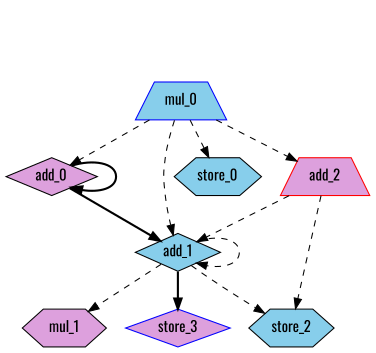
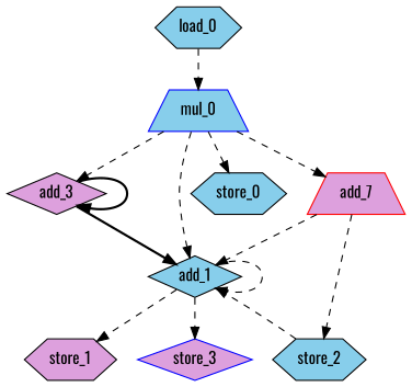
  digraph {
    fontname=Oswald
    node [color=black fillcolor=skyblue fontname=Oswald shape=hexagon style=filled]
    edge [fontname=Oswald style=dashed]
-   n1 [fillcolor=plum label=add_0 shape=diamond]
+   n1 [fillcolor=plum label=add_3 shape=diamond]
    n2 [label=add_1 shape=diamond]
-   n3 [fillcolor=plum label=mul_1]
+   n3 [fillcolor=plum label=store_1]
    n4 [label=store_2]
    n5 [color=blue fillcolor=plum label=store_3 shape=diamond]
    n6 [label=store_0]
-   n7 [color=red fillcolor=plum label=add_2 shape=trapezium]
+   n7 [color=red fillcolor=plum label=add_7 shape=trapezium]
    n8 [color=blue label=mul_0 shape=trapezium]
+   n9 [label=load_0]
    n1 -> n1 [style=bold]
    n1 -> n2 [style=bold]
    n2 -> n2
    n2 -> n3
-   n2 -> n4
-   n2 -> n5 [style=bold]
+   n4 -> n2
+   n2 -> n5
    n7 -> n2
    n7 -> n4
    n8 -> n1
    n8 -> n2
    n8 -> n6
    n8 -> n7
+   n9 -> n8
  }
